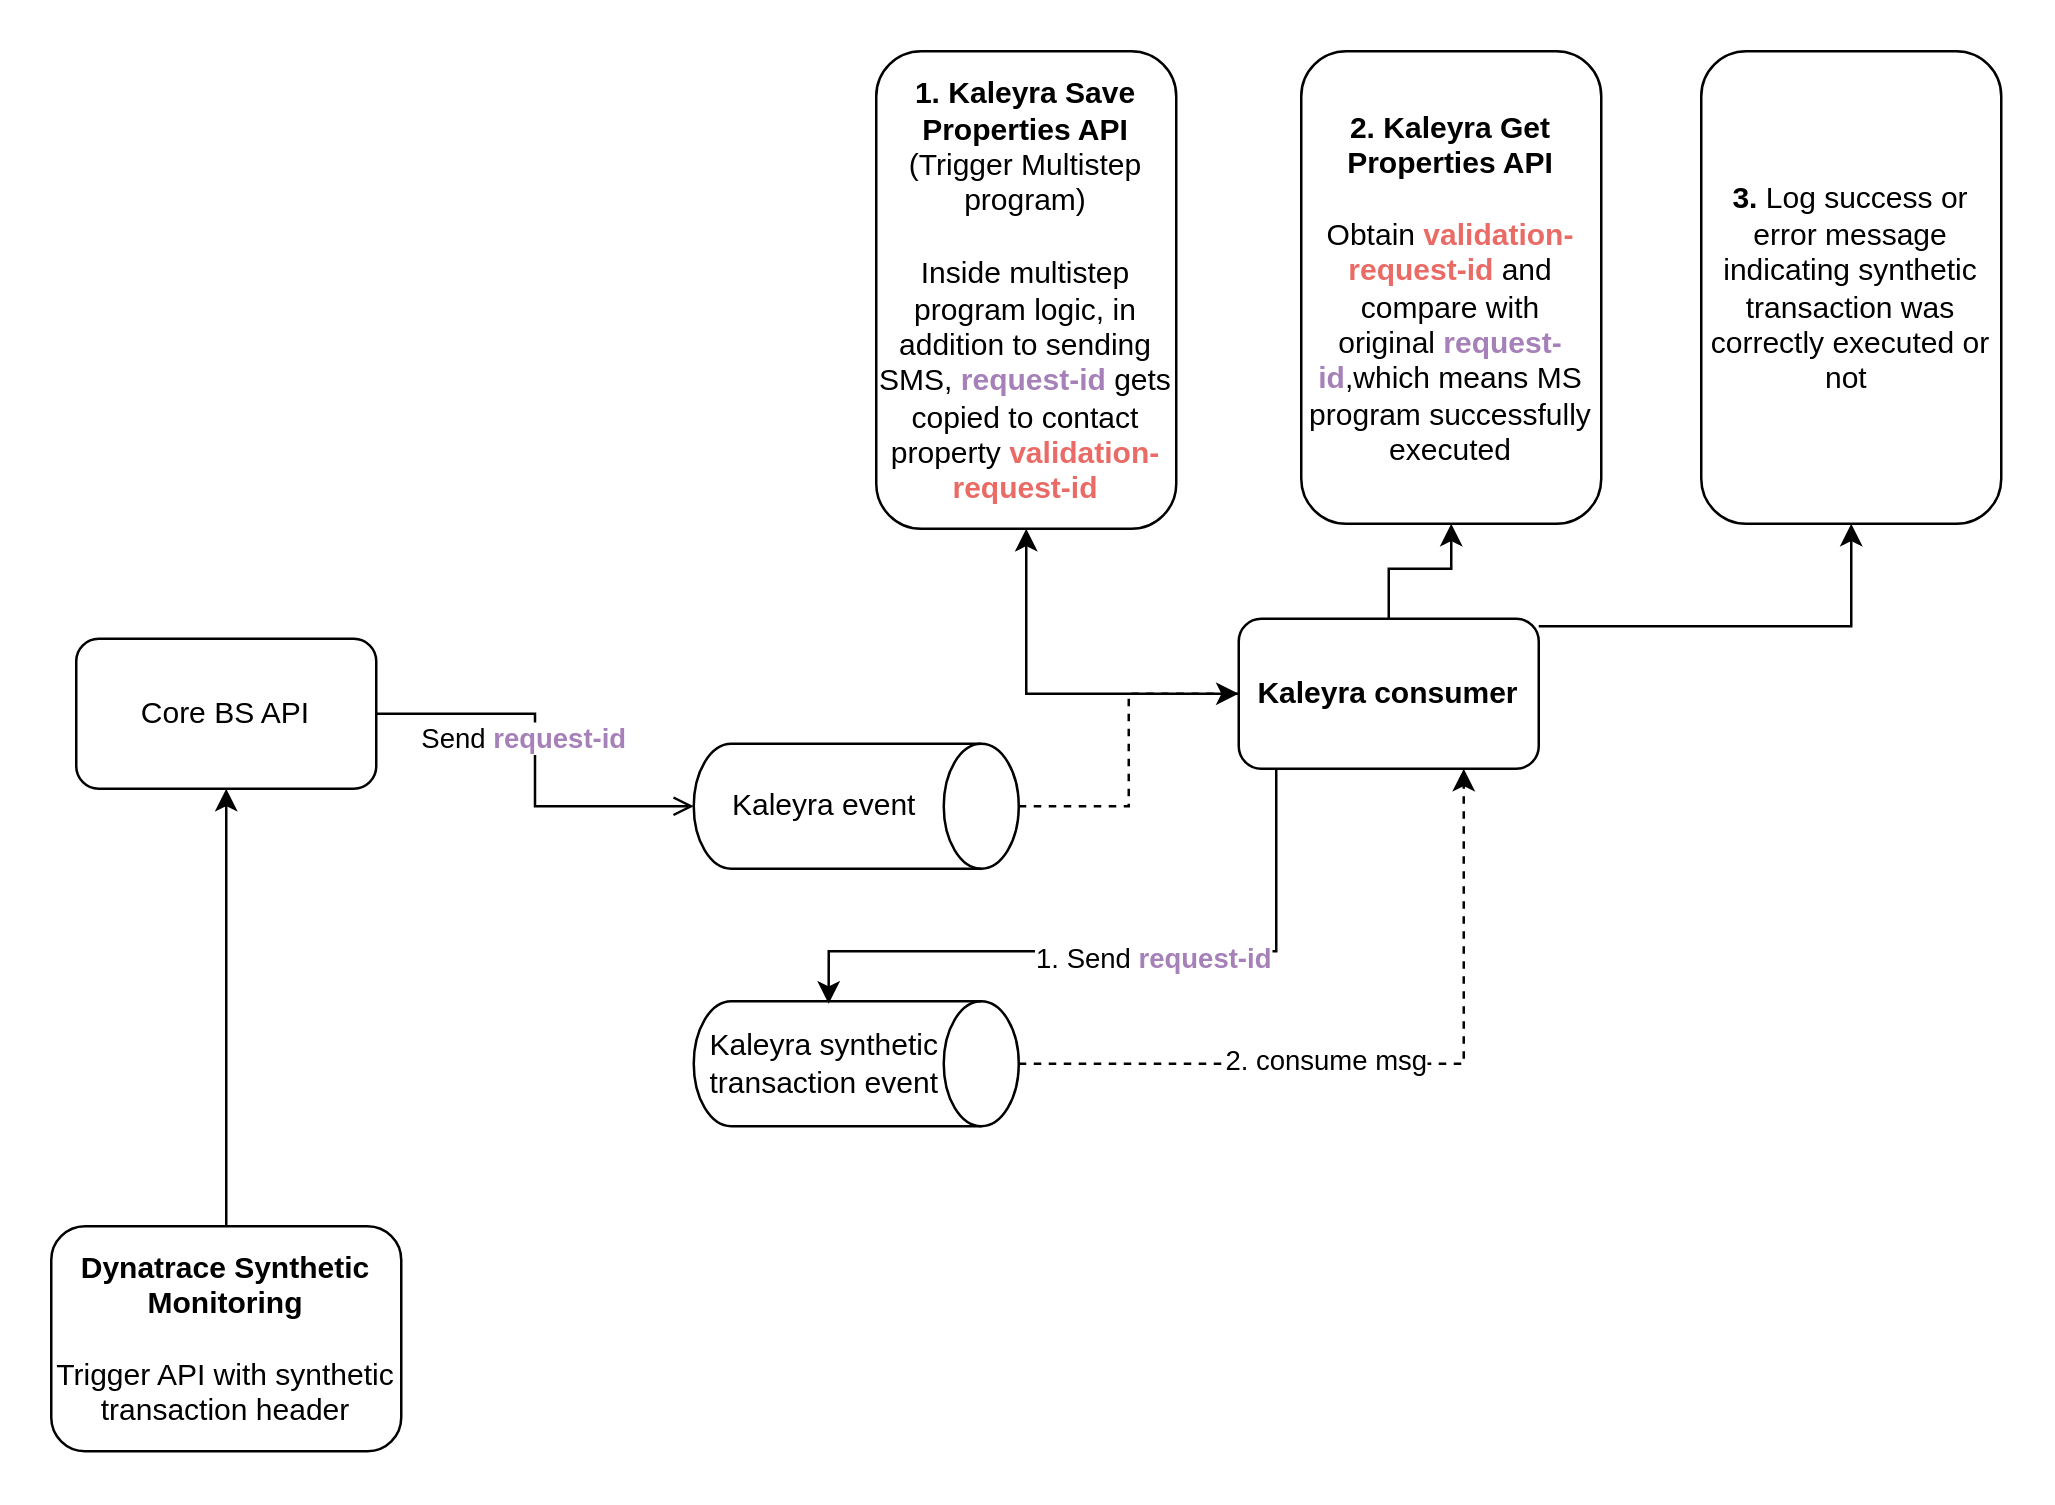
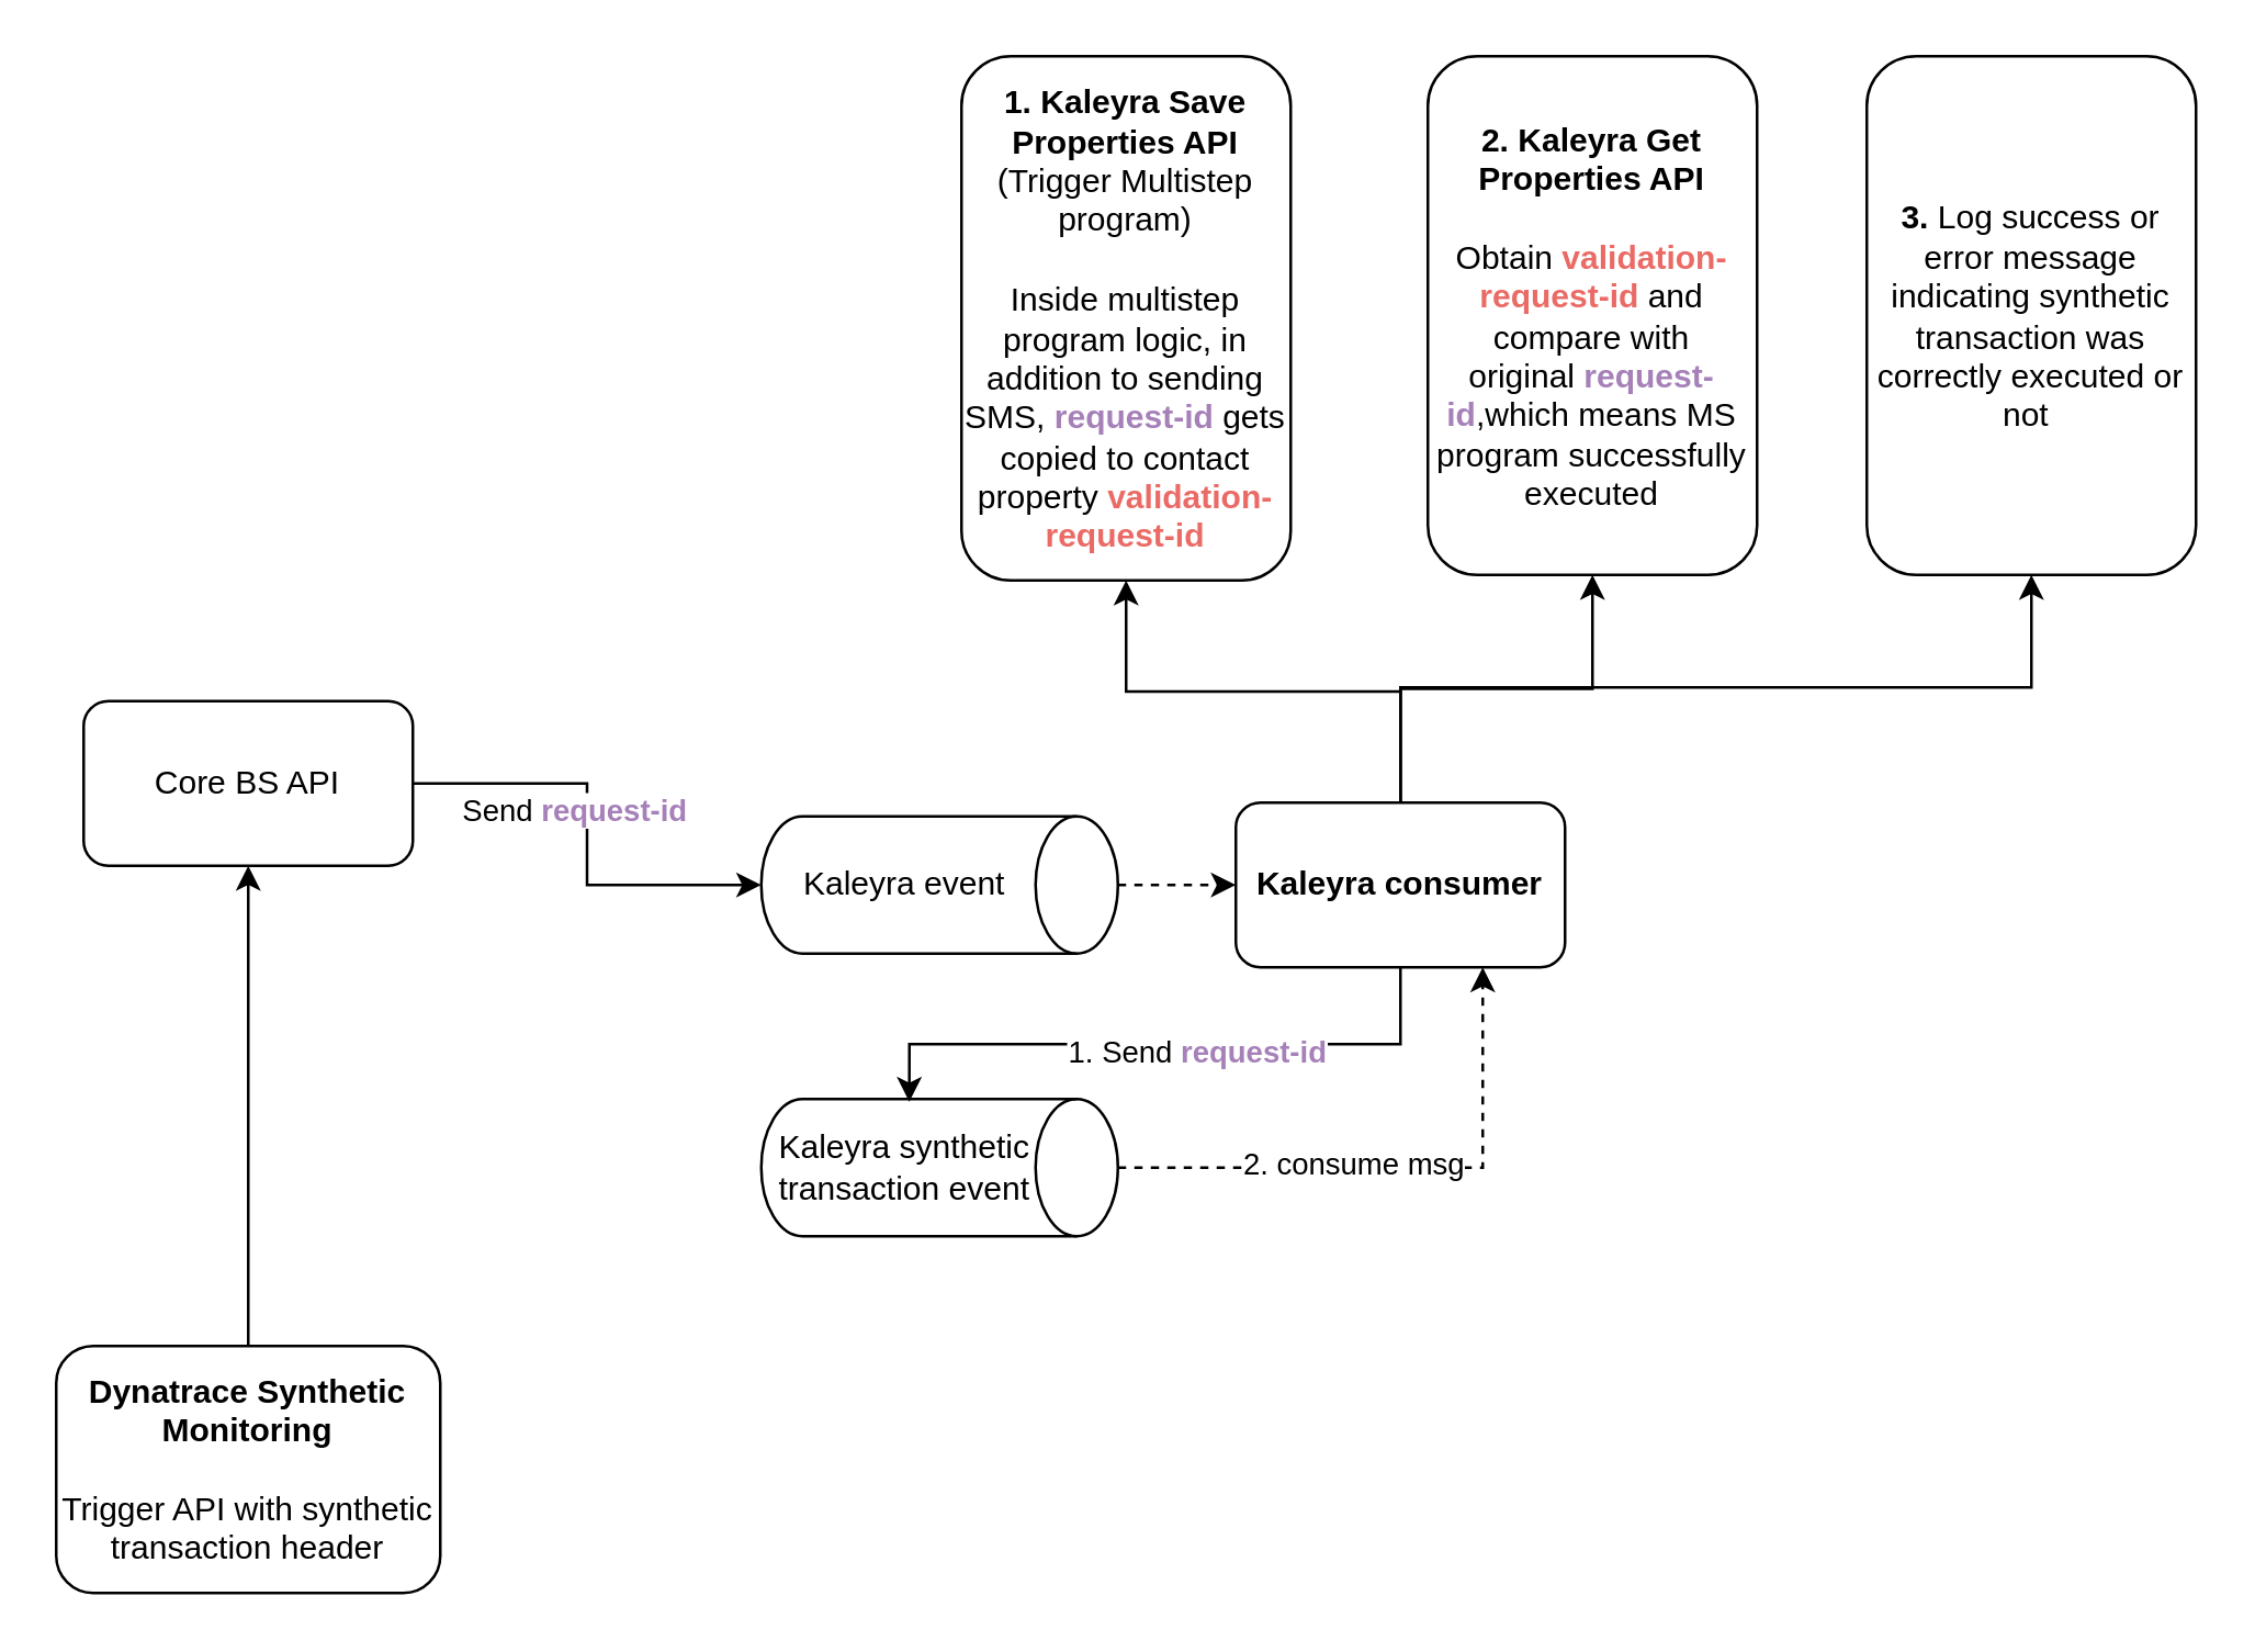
  <mxCell id="0" />
  <mxCell id="1" parent="0" />
  <mxCell id="2" style="edgeStyle=orthogonalEdgeStyle;rounded=0;orthogonalLoop=1;jettySize=auto;html=1;" edge="1" parent="1" source="3" target="8"><mxGeometry relative="1" as="geometry"><mxPoint x="90.04" y="286" as="targetPoint" /></mxGeometry></mxCell>
  <mxCell id="3" value="&lt;b&gt;Dynatrace Synthetic Monitoring&lt;/b&gt;&lt;br&gt;&lt;br&gt;Trigger API with synthetic transaction header" style="rounded=1;whiteSpace=wrap;html=1;" vertex="1" parent="1"><mxGeometry x="20" y="490" width="140" height="90" as="geometry" /></mxCell>
  <mxCell id="4" style="edgeStyle=orthogonalEdgeStyle;rounded=0;orthogonalLoop=1;jettySize=auto;html=1;exitX=0.5;exitY=0;exitDx=0;exitDy=0;exitPerimeter=0;entryX=0;entryY=0.5;entryDx=0;entryDy=0;dashed=1;" edge="1" parent="1" source="5" target="12"><mxGeometry relative="1" as="geometry" /></mxCell>
  <mxCell id="5" value="Kaleyra event" style="shape=cylinder3;whiteSpace=wrap;html=1;boundedLbl=1;backgroundOutline=1;size=15;rotation=0;direction=south;" vertex="1" parent="1"><mxGeometry x="277" y="297" width="130" height="50" as="geometry" /></mxCell>
- <mxCell id="6" style="edgeStyle=orthogonalEdgeStyle;rounded=0;orthogonalLoop=1;jettySize=auto;html=1;entryX=0.5;entryY=1;entryDx=0;entryDy=0;entryPerimeter=0;exitX=1;exitY=0.5;exitDx=0;exitDy=0;endArrow=open;" edge="1" parent="1" source="8" target="5"><mxGeometry relative="1" as="geometry"><mxPoint x="157" y="330" as="sourcePoint" /></mxGeometry></mxCell>
+ <mxCell id="6" style="edgeStyle=orthogonalEdgeStyle;rounded=0;orthogonalLoop=1;jettySize=auto;html=1;entryX=0.5;entryY=1;entryDx=0;entryDy=0;entryPerimeter=0;exitX=1;exitY=0.5;exitDx=0;exitDy=0;" edge="1" parent="1" source="8" target="5"><mxGeometry relative="1" as="geometry"><mxPoint x="157" y="330" as="sourcePoint" /></mxGeometry></mxCell>
  <mxCell id="7" value="Send &lt;b&gt;&lt;font color=&quot;#a680b8&quot;&gt;request-id&lt;/font&gt;&lt;/b&gt;" style="edgeLabel;html=1;align=center;verticalAlign=middle;resizable=0;points=[];" vertex="1" connectable="0" parent="6"><mxGeometry x="-0.066" y="-4" relative="1" as="geometry"><mxPoint x="-1" y="-4" as="offset" /></mxGeometry></mxCell>
  <mxCell id="8" value="Core BS API" style="rounded=1;whiteSpace=wrap;html=1;" vertex="1" parent="1"><mxGeometry x="30" y="255" width="120" height="60" as="geometry" /></mxCell>
  <mxCell id="9" value="" style="edgeStyle=orthogonalEdgeStyle;rounded=0;orthogonalLoop=1;jettySize=auto;html=1;" edge="1" parent="1" source="12" target="13"><mxGeometry relative="1" as="geometry" /></mxCell>
  <mxCell id="10" value="" style="edgeStyle=orthogonalEdgeStyle;rounded=0;orthogonalLoop=1;jettySize=auto;html=1;" edge="1" parent="1" source="12" target="19"><mxGeometry relative="1" as="geometry" /></mxCell>
  <mxCell id="11" value="" style="edgeStyle=orthogonalEdgeStyle;rounded=0;orthogonalLoop=1;jettySize=auto;html=1;" edge="1" parent="1" source="12" target="20"><mxGeometry relative="1" as="geometry"><Array as="points"><mxPoint x="510" y="250" /><mxPoint x="740" y="250" /></Array></mxGeometry></mxCell>
- <mxCell id="12" value="&lt;b&gt;Kaleyra consumer&lt;/b&gt;" style="rounded=1;whiteSpace=wrap;html=1;" vertex="1" parent="1"><mxGeometry x="495" y="247" width="120" height="60" as="geometry" /></mxCell>
+ <mxCell id="12" value="&lt;b&gt;Kaleyra consumer&lt;/b&gt;" style="rounded=1;whiteSpace=wrap;html=1;" vertex="1" parent="1"><mxGeometry x="450" y="292" width="120" height="60" as="geometry" /></mxCell>
  <mxCell id="13" value="&lt;b&gt;1.&lt;/b&gt; &lt;b&gt;Kaleyra Save Properties API&lt;/b&gt; (Trigger Multistep program)&lt;br&gt;&lt;br&gt;Inside multistep program logic, in addition to sending SMS,&lt;font style=&quot;font-weight: bold;&quot; color=&quot;#a680b8&quot;&gt;&amp;nbsp;request-id&lt;/font&gt;&amp;nbsp;gets copied to contact property &lt;b&gt;&lt;font color=&quot;#ea6b66&quot;&gt;validation-request-id&lt;/font&gt;&lt;/b&gt;" style="rounded=1;whiteSpace=wrap;html=1;" vertex="1" parent="1"><mxGeometry x="350" y="20" width="120" height="191" as="geometry" /></mxCell>
  <mxCell id="14" style="edgeStyle=orthogonalEdgeStyle;rounded=0;orthogonalLoop=1;jettySize=auto;html=1;entryX=0.75;entryY=1;entryDx=0;entryDy=0;dashed=1;" edge="1" parent="1" source="16" target="12"><mxGeometry relative="1" as="geometry" /></mxCell>
  <mxCell id="15" value="2. consume msg" style="edgeLabel;html=1;align=center;verticalAlign=middle;resizable=0;points=[];" vertex="1" connectable="0" parent="14"><mxGeometry x="-0.175" y="2" relative="1" as="geometry"><mxPoint as="offset" /></mxGeometry></mxCell>
  <mxCell id="16" value="Kaleyra synthetic transaction event" style="shape=cylinder3;whiteSpace=wrap;html=1;boundedLbl=1;backgroundOutline=1;size=15;rotation=0;direction=south;" vertex="1" parent="1"><mxGeometry x="277" y="400" width="130" height="50" as="geometry" /></mxCell>
  <mxCell id="17" style="edgeStyle=orthogonalEdgeStyle;rounded=0;orthogonalLoop=1;jettySize=auto;html=1;entryX=0.02;entryY=0.585;entryDx=0;entryDy=0;entryPerimeter=0;" edge="1" parent="1" source="12" target="16"><mxGeometry relative="1" as="geometry"><Array as="points"><mxPoint x="510" y="380" /><mxPoint x="331" y="380" /></Array></mxGeometry></mxCell>
  <mxCell id="18" value="1. Send&amp;nbsp;&lt;b&gt;&lt;font color=&quot;#a680b8&quot;&gt;request-id&lt;/font&gt;&lt;/b&gt;" style="edgeLabel;html=1;align=center;verticalAlign=middle;resizable=0;points=[];" vertex="1" connectable="0" parent="17"><mxGeometry x="-0.096" y="2" relative="1" as="geometry"><mxPoint as="offset" /></mxGeometry></mxCell>
  <mxCell id="19" value="&lt;b&gt;2. Kaleyra Get Properties API&lt;/b&gt;&lt;br&gt;&lt;br&gt;Obtain&amp;nbsp;&lt;b&gt;&lt;font color=&quot;#ea6b66&quot;&gt;validation-request-id&amp;nbsp;&lt;/font&gt;&lt;/b&gt;and compare with original&amp;nbsp;&lt;span style=&quot;color: rgb(166, 128, 184); font-weight: 700;&quot;&gt;request-id&lt;/span&gt;,which means MS program successfully executed" style="rounded=1;whiteSpace=wrap;html=1;" vertex="1" parent="1"><mxGeometry x="520" y="20" width="120" height="189" as="geometry" /></mxCell>
  <mxCell id="20" value="&lt;b&gt;3.&lt;/b&gt; Log success or error message indicating synthetic transaction was correctly executed or not&amp;nbsp;" style="rounded=1;whiteSpace=wrap;html=1;" vertex="1" parent="1"><mxGeometry x="680" y="20" width="120" height="189" as="geometry" /></mxCell>
